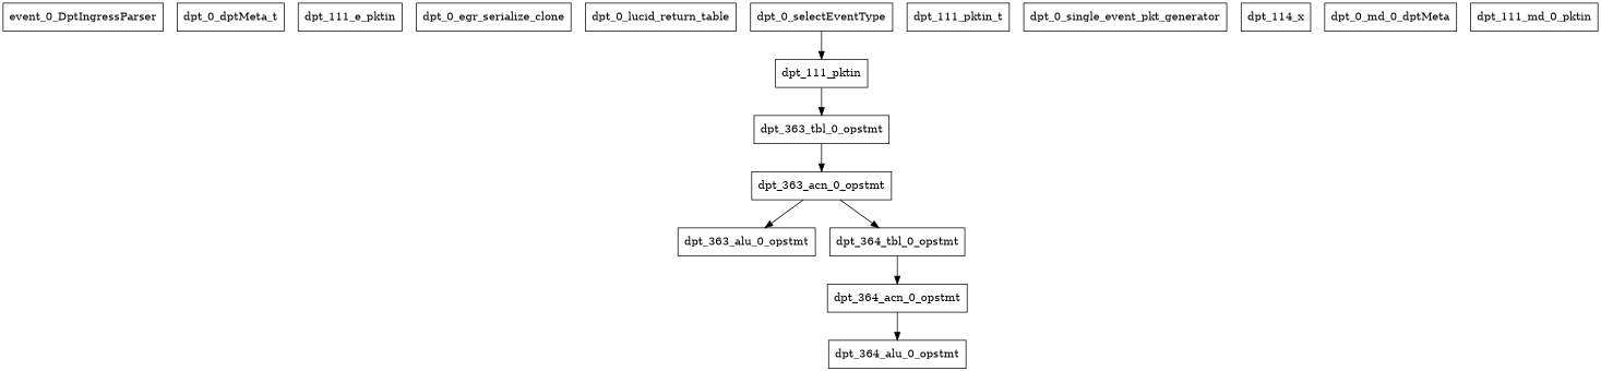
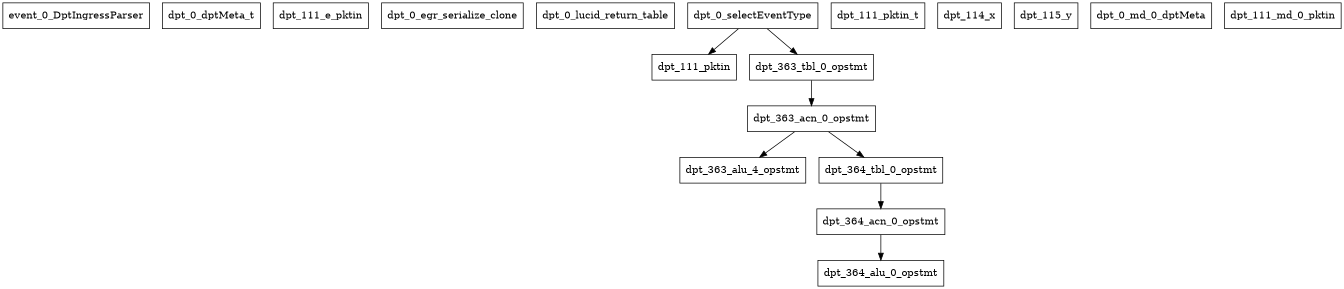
  digraph {
    node [shape=box]
    n1 [label=event_0_DptIngressParser]
    dpt_0_dptMeta_t
    dpt_111_e_pktin
    dpt_0_egr_serialize_clone
    dpt_0_lucid_return_table
    dpt_111_pktin
    dpt_363_tbl_0_opstmt
    dpt_363_acn_0_opstmt
    dpt_111_pktin_t
    dpt_0_selectEventType
-   dpt_0_single_event_pkt_generator
    dpt_114_x
-   dpt_363_alu_0_opstmt
+   dpt_115_y
+   dpt_363_alu_0_opstmt [label=dpt_363_alu_4_opstmt]
    dpt_364_tbl_0_opstmt
    dpt_364_acn_0_opstmt
    dpt_364_alu_0_opstmt
    dpt_0_md_0_dptMeta
    dpt_111_md_0_pktin
-   dpt_111_pktin -> dpt_363_tbl_0_opstmt
+   dpt_0_selectEventType -> dpt_363_tbl_0_opstmt
    dpt_363_tbl_0_opstmt -> dpt_363_acn_0_opstmt
    dpt_363_acn_0_opstmt -> dpt_363_alu_0_opstmt
    dpt_363_acn_0_opstmt -> dpt_364_tbl_0_opstmt
    dpt_0_selectEventType -> dpt_111_pktin
    dpt_364_tbl_0_opstmt -> dpt_364_acn_0_opstmt
    dpt_364_acn_0_opstmt -> dpt_364_alu_0_opstmt
  }
